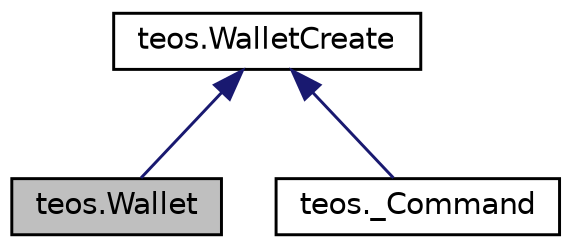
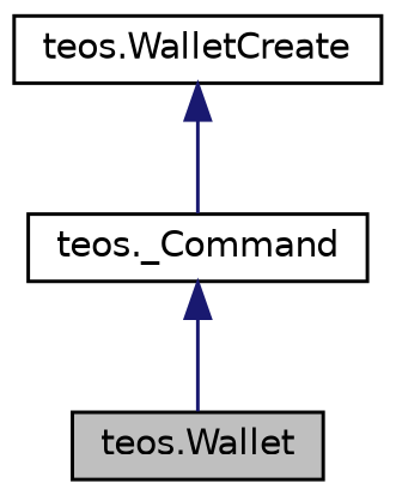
  digraph {
    node [color=black fillcolor=white fontname=Helvetica fontsize=10 shape=record style=filled]
    edge [color=midnightblue dir=back fontname=Helvetica fontsize=10 labelfontname=Helvetica labelfontsize=10 style=solid]
    n1 [fillcolor=grey75 fontcolor=black height=0.2 label="teos.Wallet" width=0.4]
    n2 [height=0.2 label="teos.WalletCreate" width=0.4]
    n3 [height=0.2 label="teos._Command" width=0.4]
-   n2 -> n1
+   n3 -> n1
    n2 -> n3
  }
